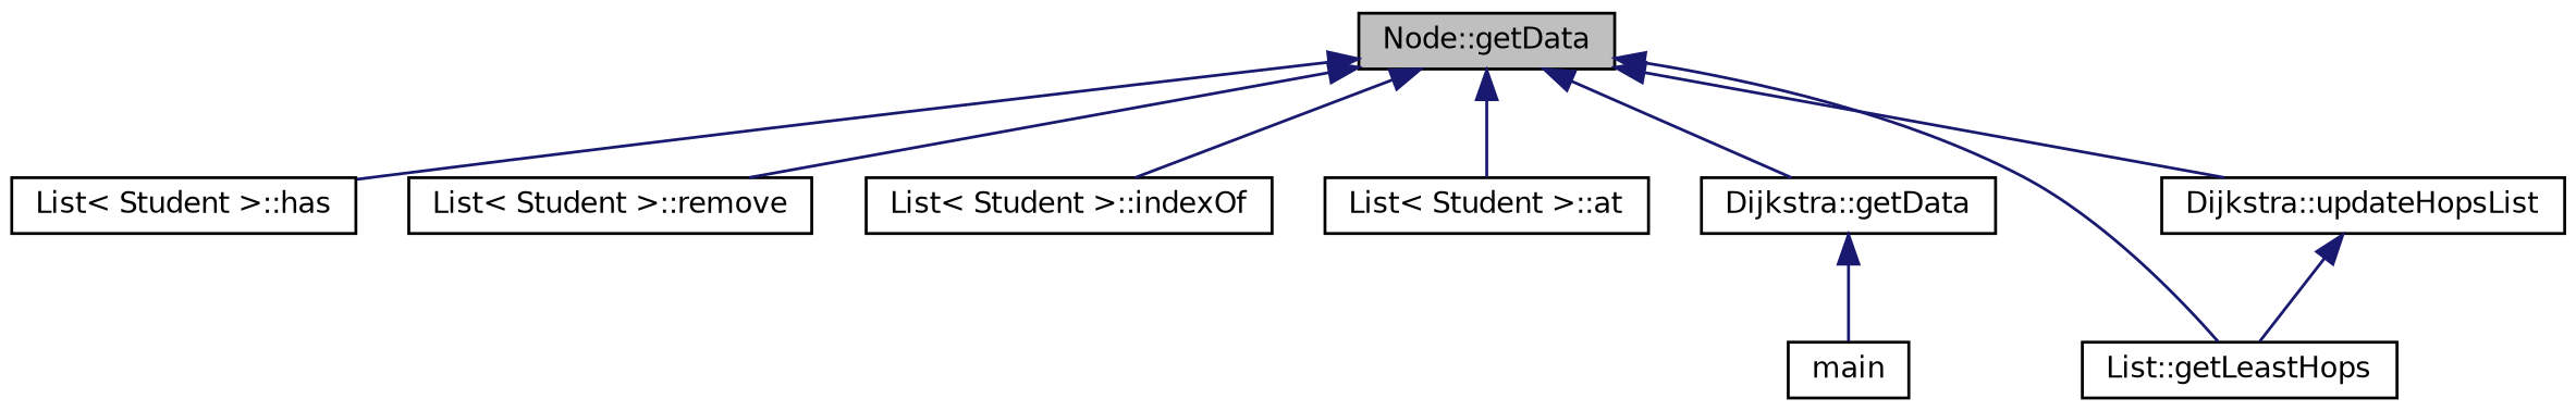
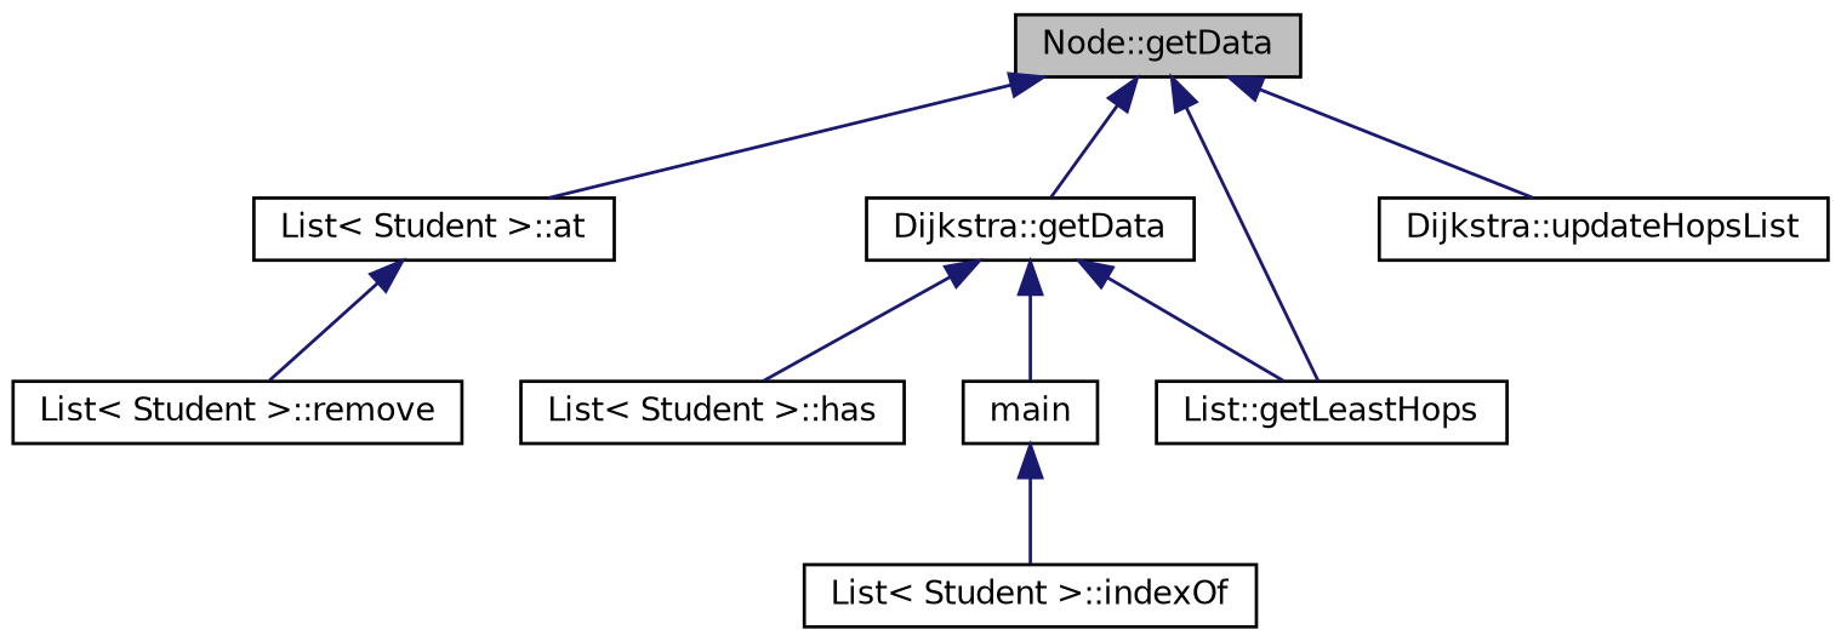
  digraph {
    rankdir=TB
    node [color=black fillcolor=white fontname=Helvetica fontsize=10 shape=record style=filled]
    edge [color=midnightblue dir=back fontname=Helvetica fontsize=10 labelfontname=Helvetica labelfontsize=10 style=solid]
    n1 [fillcolor=grey75 fontcolor=black height=0.2 label="Node::getData" width=0.4]
    n2 [height=0.2 label="List\< Student \>::has" width=0.4]
    n3 [height=0.2 label="List\< Student \>::remove" width=0.4]
    n4 [height=0.2 label="List\< Student \>::indexOf" width=0.4]
    n5 [height=0.2 label="List\< Student \>::at" width=0.4]
    n6 [height=0.2 label="Dijkstra::getData" width=0.4]
    n7 [height=0.2 label="List::getLeastHops" width=0.4]
    n8 [height=0.2 label="Dijkstra::updateHopsList" width=0.4]
    n9 [height=0.2 label=main width=0.4]
-   n1 -> n2
-   n1 -> n3
-   n1 -> n4
+   n6 -> n2
+   n5 -> n3
+   n9 -> n4
    n1 -> n5
    n1 -> n6
    n1 -> n7
    n1 -> n8
    n6 -> n9
-   n8 -> n7
+   n6 -> n7
  }
